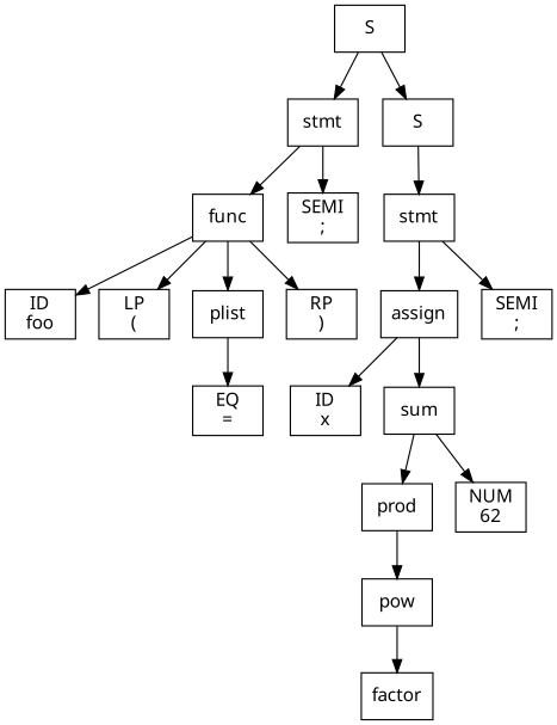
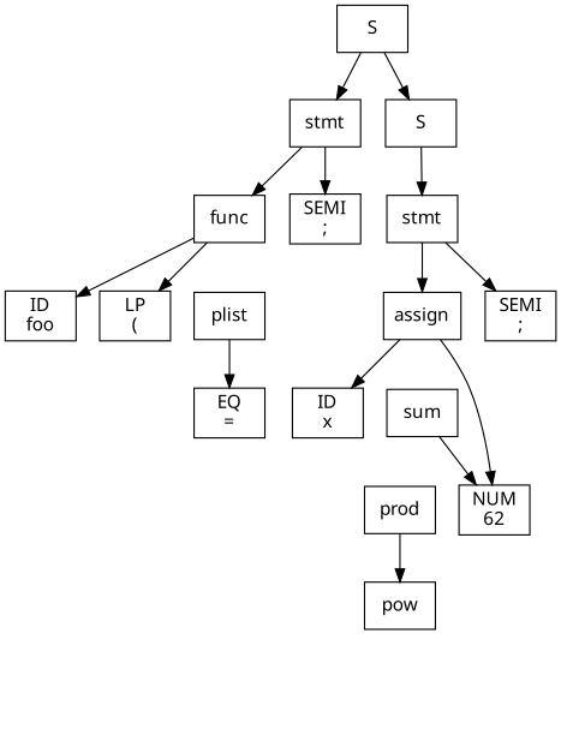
  digraph {
    fontname="Noto Sans"
    node [fontname="Noto Sans" shape=box]
    edge [fontname="Noto Sans"]
    n1 [label=<S>]
    n2 [label=<stmt>]
    n3 [label=<S>]
    n4 [label=<func>]
    n5 [label=<SEMI<br/>;>]
    n6 [label=<stmt>]
    n7 [label=<ID<br/>foo>]
    n8 [label=<LP<br/>(>]
    n9 [label=<plist>]
-   n10 [label=<RP<br/>)>]
    n11 [label=<EQ<br/>=>]
    n12 [label=<assign>]
    n13 [label=<SEMI<br/>;>]
    n14 [label=<ID<br/>x>]
    n15 [label=<sum>]
    n16 [label=<prod>]
    n17 [label=<NUM<br/>62>]
    n18 [label=<pow>]
-   n19 [label=<factor>]
    n1 -> n2
    n1 -> n3
    n2 -> n4
    n2 -> n5
    n3 -> n6
    n4 -> n7
    n4 -> n8
-   n4 -> n9
-   n4 -> n10
    n6 -> n12
    n6 -> n13
    n9 -> n11
    n12 -> n14
-   n12 -> n15
-   n15 -> n16
+   n12 -> n17
    n15 -> n17
    n16 -> n18
-   n18 -> n19
  }
